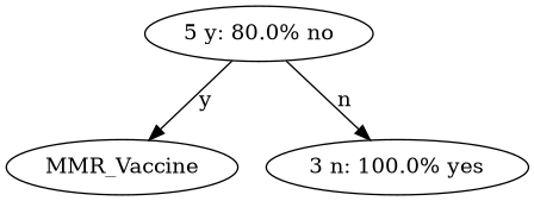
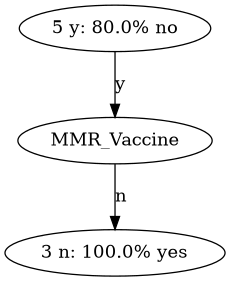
  digraph {
    n1 [label=MMR_Vaccine]
    n2 [label="3 n: 100.0% yes"]
    n3 [label="5 y: 80.0% no"]
-   n3 -> n2 [label=n]
+   n1 -> n2 [label=n]
    n3 -> n1 [label=y]
  }
